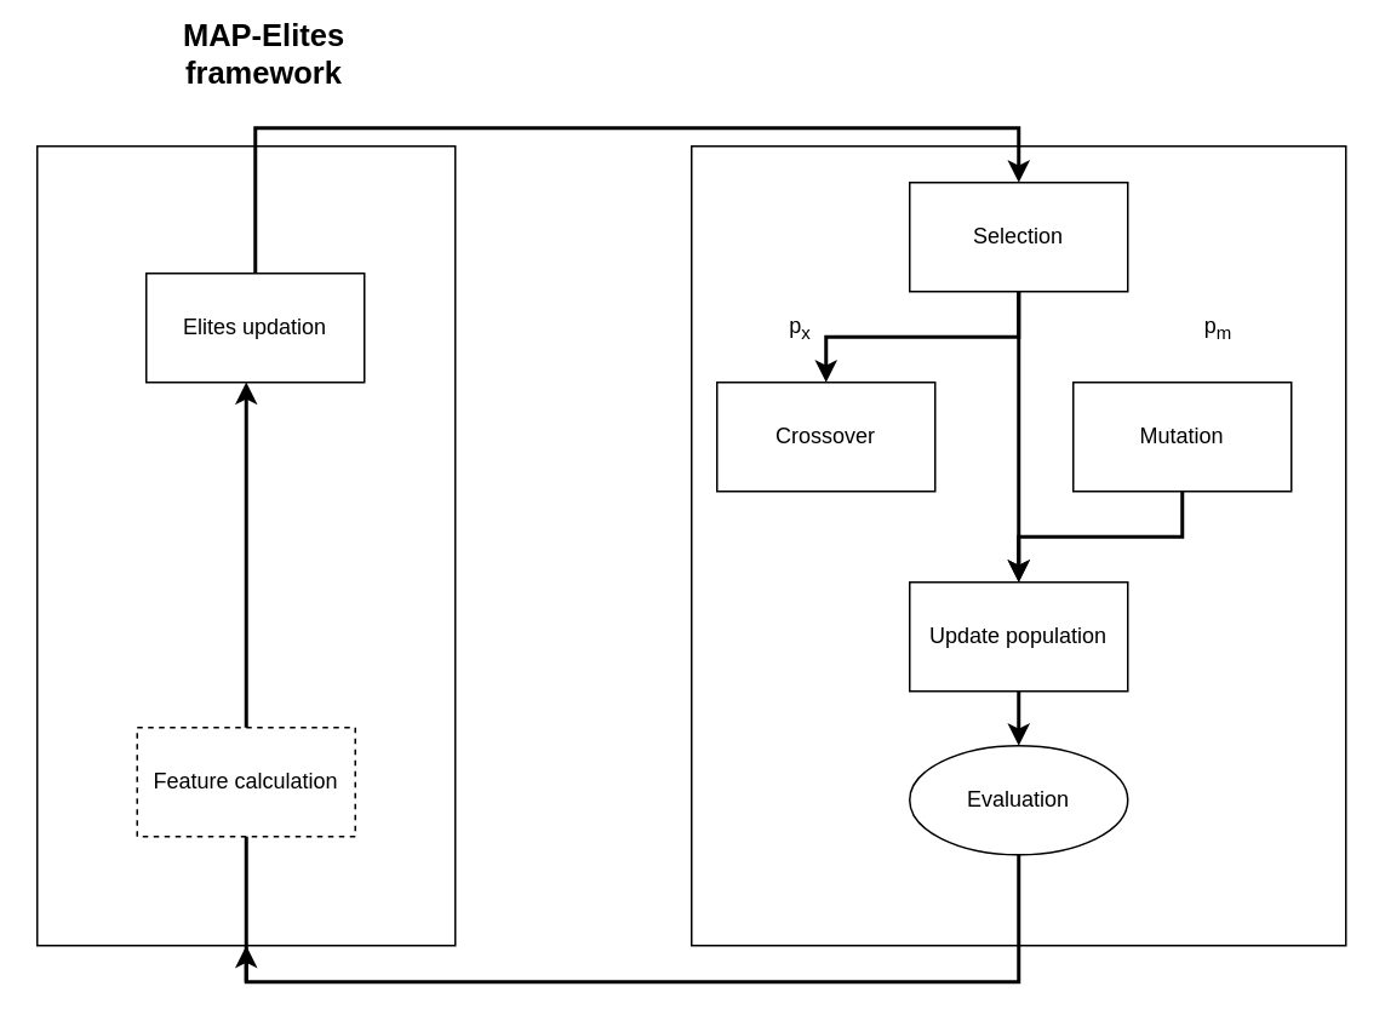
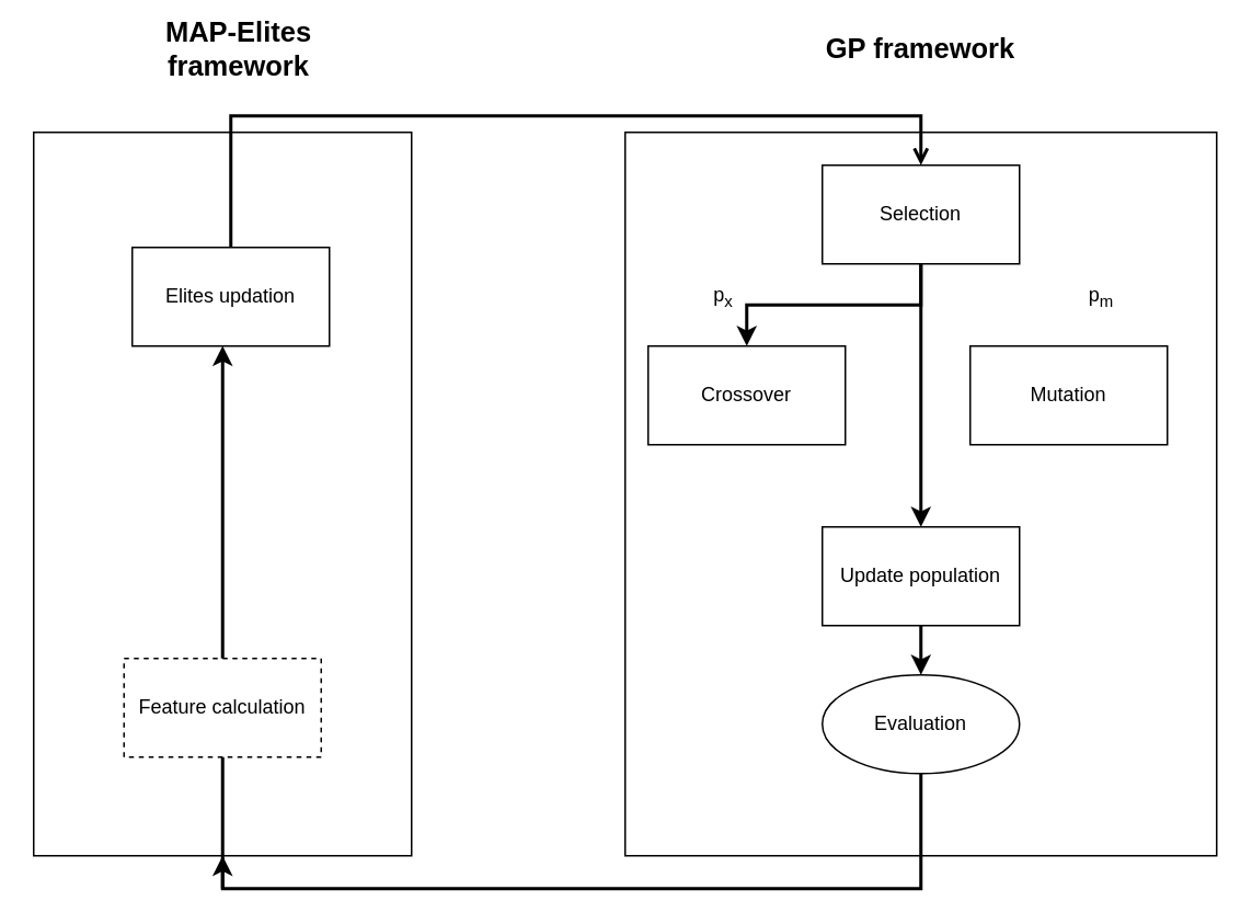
  <mxCell id="0" />
  <mxCell id="1" parent="0" />
  <mxCell id="2" value="" style="rounded=0;whiteSpace=wrap;html=1;" vertex="1" parent="1"><mxGeometry x="20" y="80" width="230" height="440" as="geometry" /></mxCell>
  <mxCell id="3" value="" style="rounded=0;whiteSpace=wrap;html=1;" vertex="1" parent="1"><mxGeometry x="380" y="80" width="360" height="440" as="geometry" /></mxCell>
  <mxCell id="4" value="Crossover" style="rounded=0;whiteSpace=wrap;html=1;" vertex="1" parent="1"><mxGeometry x="394" y="210" width="120" height="60" as="geometry" /></mxCell>
  <mxCell id="5" style="edgeStyle=orthogonalEdgeStyle;rounded=0;orthogonalLoop=1;jettySize=auto;html=1;exitX=0.5;exitY=1;exitDx=0;exitDy=0;entryX=0.5;entryY=0;entryDx=0;entryDy=0;strokeWidth=2;" edge="1" parent="1" source="7" target="4"><mxGeometry relative="1" as="geometry" /></mxCell>
  <mxCell id="6" style="edgeStyle=orthogonalEdgeStyle;rounded=0;orthogonalLoop=1;jettySize=auto;html=1;exitX=0.5;exitY=1;exitDx=0;exitDy=0;strokeWidth=2;" edge="1" parent="1" source="7" target="11"><mxGeometry relative="1" as="geometry" /></mxCell>
  <mxCell id="7" value="Selection" style="rounded=0;whiteSpace=wrap;html=1;" vertex="1" parent="1"><mxGeometry x="500" y="100" width="120" height="60" as="geometry" /></mxCell>
- <mxCell id="8" style="edgeStyle=orthogonalEdgeStyle;rounded=0;orthogonalLoop=1;jettySize=auto;html=1;exitX=0.5;exitY=1;exitDx=0;exitDy=0;entryX=0.5;entryY=0;entryDx=0;entryDy=0;strokeWidth=2;" edge="1" parent="1" source="9" target="11"><mxGeometry relative="1" as="geometry" /></mxCell>
  <mxCell id="9" value="Mutation" style="rounded=0;whiteSpace=wrap;html=1;" vertex="1" parent="1"><mxGeometry x="590" y="210" width="120" height="60" as="geometry" /></mxCell>
  <mxCell id="10" style="edgeStyle=orthogonalEdgeStyle;rounded=0;orthogonalLoop=1;jettySize=auto;html=1;exitX=0.5;exitY=1;exitDx=0;exitDy=0;entryX=0.5;entryY=0;entryDx=0;entryDy=0;strokeWidth=2;" edge="1" parent="1" source="11" target="13"><mxGeometry relative="1" as="geometry" /></mxCell>
  <mxCell id="11" value="Update population" style="rounded=0;whiteSpace=wrap;html=1;" vertex="1" parent="1"><mxGeometry x="500" y="320" width="120" height="60" as="geometry" /></mxCell>
  <mxCell id="12" style="edgeStyle=orthogonalEdgeStyle;rounded=0;orthogonalLoop=1;jettySize=auto;html=1;exitX=0.5;exitY=1;exitDx=0;exitDy=0;entryX=0.5;entryY=1;entryDx=0;entryDy=0;strokeWidth=2;" edge="1" parent="1" source="13" target="2"><mxGeometry relative="1" as="geometry"><Array as="points"><mxPoint x="560" y="540" /><mxPoint x="135" y="540" /></Array></mxGeometry></mxCell>
  <mxCell id="13" value="Evaluation" style="ellipse;whiteSpace=wrap;html=1;" vertex="1" parent="1"><mxGeometry x="500" y="410" width="120" height="60" as="geometry" /></mxCell>
- <mxCell id="14" style="edgeStyle=orthogonalEdgeStyle;rounded=0;orthogonalLoop=1;jettySize=auto;html=1;exitX=0.5;exitY=0;exitDx=0;exitDy=0;entryX=0.5;entryY=0;entryDx=0;entryDy=0;strokeWidth=2;" edge="1" parent="1" source="15" target="7"><mxGeometry relative="1" as="geometry"><Array as="points"><mxPoint x="140" y="70" /><mxPoint x="560" y="70" /></Array></mxGeometry></mxCell>
+ <mxCell id="14" style="edgeStyle=orthogonalEdgeStyle;rounded=0;orthogonalLoop=1;jettySize=auto;html=1;exitX=0.5;exitY=0;exitDx=0;exitDy=0;entryX=0.5;entryY=0;entryDx=0;entryDy=0;strokeWidth=2;endArrow=open;" edge="1" parent="1" source="15" target="7"><mxGeometry relative="1" as="geometry"><Array as="points"><mxPoint x="140" y="70" /><mxPoint x="560" y="70" /></Array></mxGeometry></mxCell>
  <mxCell id="15" value="Elites updation" style="rounded=0;whiteSpace=wrap;html=1;" vertex="1" parent="1"><mxGeometry x="80" y="150" width="120" height="60" as="geometry" /></mxCell>
  <mxCell id="16" style="edgeStyle=orthogonalEdgeStyle;rounded=0;orthogonalLoop=1;jettySize=auto;html=1;exitX=0.5;exitY=0;exitDx=0;exitDy=0;entryX=0.5;entryY=0.295;entryDx=0;entryDy=0;entryPerimeter=0;strokeWidth=2;" edge="1" parent="1" source="17" target="2"><mxGeometry relative="1" as="geometry" /></mxCell>
  <mxCell id="17" value="Feature calculation" style="rounded=0;whiteSpace=wrap;html=1;dashed=1;" vertex="1" parent="1"><mxGeometry x="75" y="400" width="120" height="60" as="geometry" /></mxCell>
  <mxCell id="18" value="p&lt;sub&gt;x&lt;/sub&gt;" style="text;html=1;strokeColor=none;fillColor=none;align=center;verticalAlign=middle;whiteSpace=wrap;rounded=0;" vertex="1" parent="1"><mxGeometry x="420" y="170" width="40" height="20" as="geometry" /></mxCell>
  <mxCell id="19" value="p&lt;sub&gt;m&lt;/sub&gt;" style="text;html=1;strokeColor=none;fillColor=none;align=center;verticalAlign=middle;whiteSpace=wrap;rounded=0;" vertex="1" parent="1"><mxGeometry x="650" y="170" width="40" height="20" as="geometry" /></mxCell>
  <mxCell id="20" value="MAP-Elites framework" style="text;html=1;strokeColor=none;fillColor=none;align=center;verticalAlign=middle;whiteSpace=wrap;rounded=0;fontSize=17;fontStyle=1" vertex="1" parent="1"><mxGeometry x="75" y="20" width="140" height="20" as="geometry" /></mxCell>
+ <mxCell id="21" value="GP framework" style="text;html=1;strokeColor=none;fillColor=none;align=center;verticalAlign=middle;whiteSpace=wrap;rounded=0;fontSize=17;fontStyle=1" vertex="1" parent="1"><mxGeometry x="490" y="20" width="140" height="20" as="geometry" /></mxCell>
